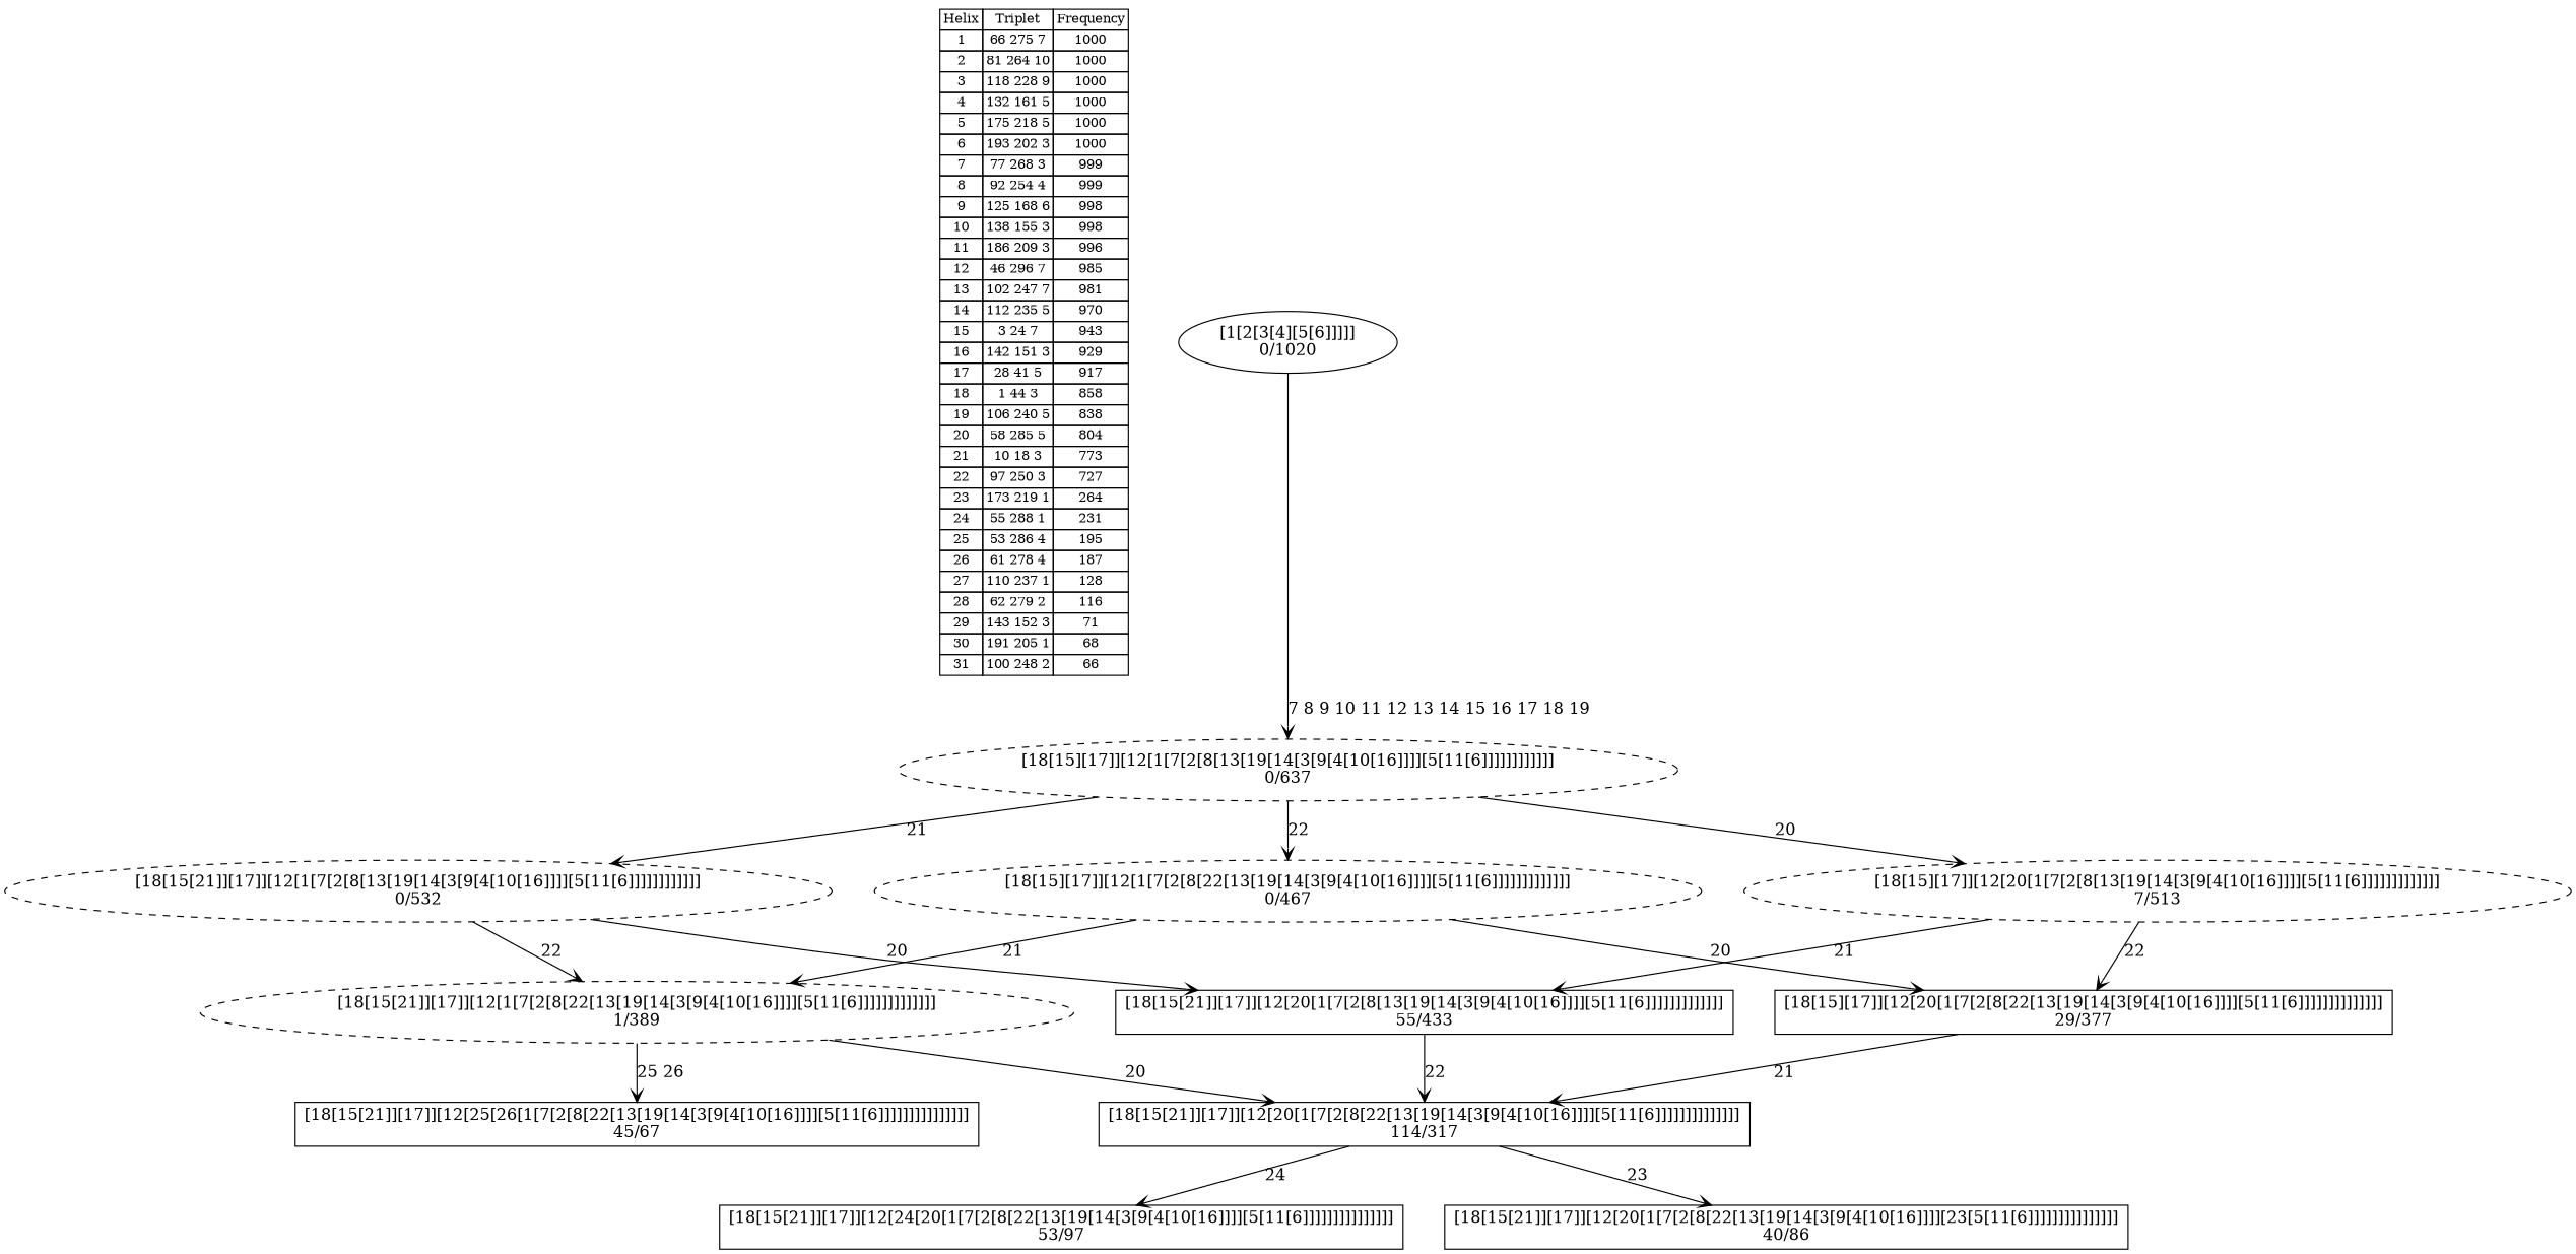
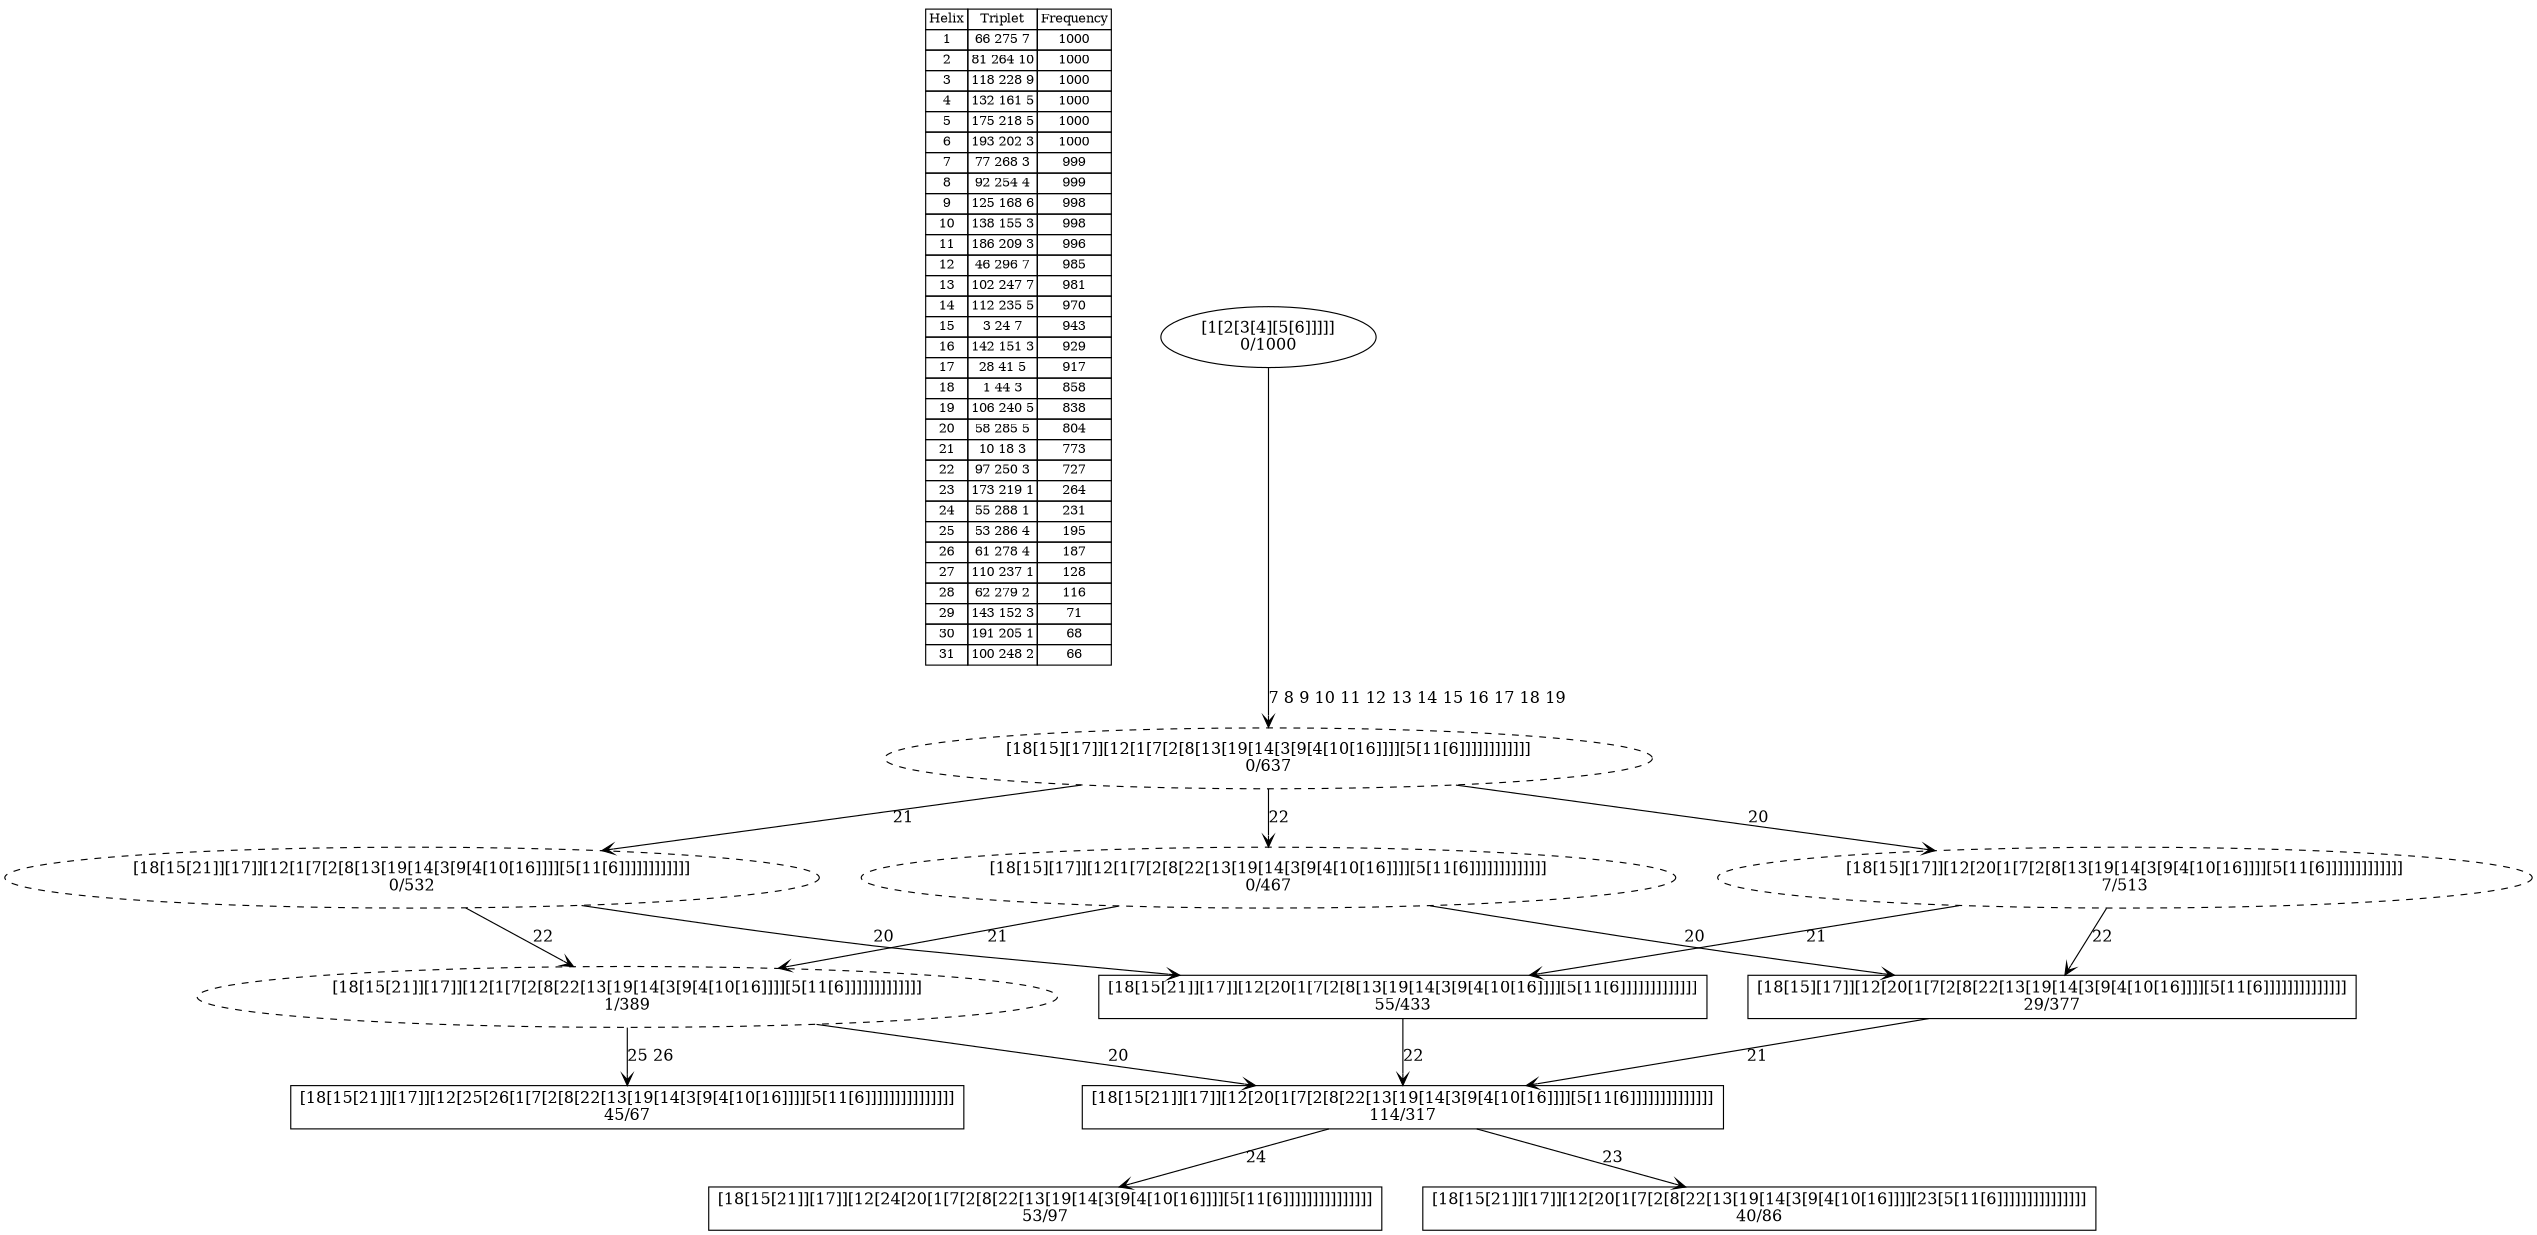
  digraph {
    nodesep=0.5
    edge [arrowhead=vee]
    n1 [fontsize=11 label=< <table border="0" cellborder="1" cellspacing="0"><tr><td>Helix</td><td>Triplet</td><td>Frequency</td></tr> <tr><td>1</td><td>66 275 7</td><td>1000</td></tr> <tr><td>2</td><td>81 264 10</td><td>1000</td></tr> <tr><td>3</td><td>118 228 9</td><td>1000</td></tr> <tr><td>4</td><td>132 161 5</td><td>1000</td></tr> <tr><td>5</td><td>175 218 5</td><td>1000</td></tr> <tr><td>6</td><td>193 202 3</td><td>1000</td></tr> <tr><td>7</td><td>77 268 3</td><td>999</td></tr> <tr><td>8</td><td>92 254 4</td><td>999</td></tr> <tr><td>9</td><td>125 168 6</td><td>998</td></tr> <tr><td>10</td><td>138 155 3</td><td>998</td></tr> <tr><td>11</td><td>186 209 3</td><td>996</td></tr> <tr><td>12</td><td>46 296 7</td><td>985</td></tr> <tr><td>13</td><td>102 247 7</td><td>981</td></tr> <tr><td>14</td><td>112 235 5</td><td>970</td></tr> <tr><td>15</td><td>3 24 7</td><td>943</td></tr> <tr><td>16</td><td>142 151 3</td><td>929</td></tr> <tr><td>17</td><td>28 41 5</td><td>917</td></tr> <tr><td>18</td><td>1 44 3</td><td>858</td></tr> <tr><td>19</td><td>106 240 5</td><td>838</td></tr> <tr><td>20</td><td>58 285 5</td><td>804</td></tr> <tr><td>21</td><td>10 18 3</td><td>773</td></tr> <tr><td>22</td><td>97 250 3</td><td>727</td></tr> <tr><td>23</td><td>173 219 1</td><td>264</td></tr> <tr><td>24</td><td>55 288 1</td><td>231</td></tr> <tr><td>25</td><td>53 286 4</td><td>195</td></tr> <tr><td>26</td><td>61 278 4</td><td>187</td></tr> <tr><td>27</td><td>110 237 1</td><td>128</td></tr> <tr><td>28</td><td>62 279 2</td><td>116</td></tr> <tr><td>29</td><td>143 152 3</td><td>71</td></tr> <tr><td>30</td><td>191 205 1</td><td>68</td></tr> <tr><td>31</td><td>100 248 2</td><td>66</td></tr> </table>> shape=plaintext]
    n2 [label="[18[15[21]][17]][12[20[1[7[2[8[22[13[19[14[3[9[4[10[16]]]][5[11[6]]]]]]]]]]]]]]\n114/317" shape=box]
    n3 [label="[18[15[21]][17]][12[24[20[1[7[2[8[22[13[19[14[3[9[4[10[16]]]][5[11[6]]]]]]]]]]]]]]]\n53/97" shape=box]
    n4 [label="[18[15[21]][17]][12[20[1[7[2[8[22[13[19[14[3[9[4[10[16]]]][23[5[11[6]]]]]]]]]]]]]]]\n40/86" shape=box]
    n5 [label="[18[15[21]][17]][12[20[1[7[2[8[13[19[14[3[9[4[10[16]]]][5[11[6]]]]]]]]]]]]]\n55/433" shape=box]
    n6 [label="[18[15[21]][17]][12[25[26[1[7[2[8[22[13[19[14[3[9[4[10[16]]]][5[11[6]]]]]]]]]]]]]]]\n45/67" shape=box]
    n7 [label="[18[15][17]][12[20[1[7[2[8[22[13[19[14[3[9[4[10[16]]]][5[11[6]]]]]]]]]]]]]]\n29/377" shape=box]
    n8 [label="[18[15[21]][17]][12[1[7[2[8[22[13[19[14[3[9[4[10[16]]]][5[11[6]]]]]]]]]]]]]\n1/389" style=dashed]
    n9 [label="[18[15[21]][17]][12[1[7[2[8[13[19[14[3[9[4[10[16]]]][5[11[6]]]]]]]]]]]]\n0/532" style=dashed]
    n10 [label="[18[15][17]][12[20[1[7[2[8[13[19[14[3[9[4[10[16]]]][5[11[6]]]]]]]]]]]]]\n7/513" style=dashed]
    n11 [label="[18[15][17]][12[1[7[2[8[22[13[19[14[3[9[4[10[16]]]][5[11[6]]]]]]]]]]]]]\n0/467" style=dashed]
    n12 [label="[18[15][17]][12[1[7[2[8[13[19[14[3[9[4[10[16]]]][5[11[6]]]]]]]]]]]]\n0/637" style=dashed]
-   n13 [label="[1[2[3[4][5[6]]]]]\n0/1020"]
+   n13 [label="[1[2[3[4][5[6]]]]]\n0/1000"]
    n2 -> n3 [label="24 "]
    n2 -> n4 [label="23 "]
    n5 -> n2 [label="22 "]
    n7 -> n2 [label="21 "]
    n8 -> n2 [label="20 "]
    n8 -> n6 [label="25 26 "]
    n9 -> n5 [label="20 "]
    n9 -> n8 [label="22 "]
    n10 -> n5 [label="21 "]
    n10 -> n7 [label="22 "]
    n11 -> n7 [label="20 "]
    n11 -> n8 [label="21 "]
    n12 -> n9 [label="21 "]
    n12 -> n10 [label="20 "]
    n12 -> n11 [label="22 "]
    n13 -> n12 [label="7 8 9 10 11 12 13 14 15 16 17 18 19 "]
  }
